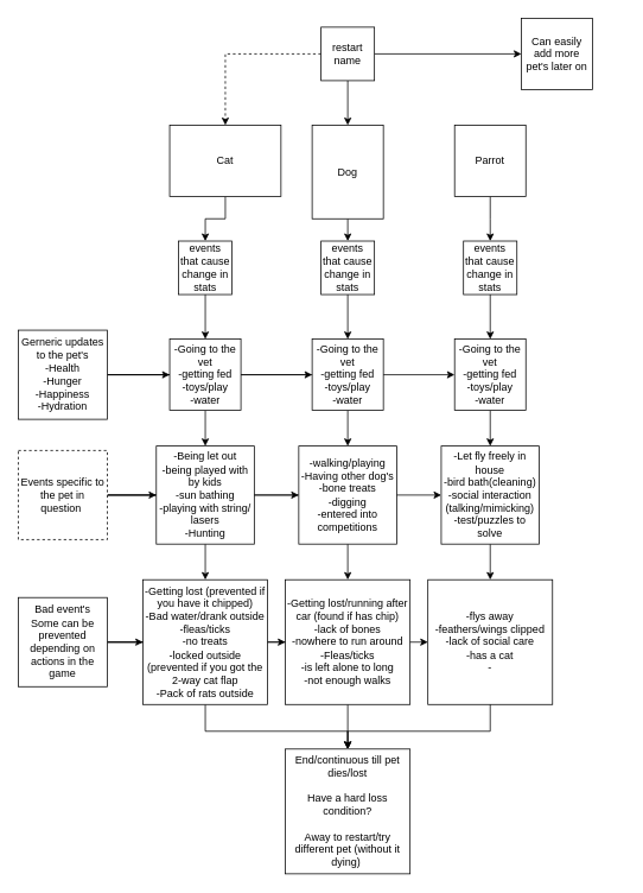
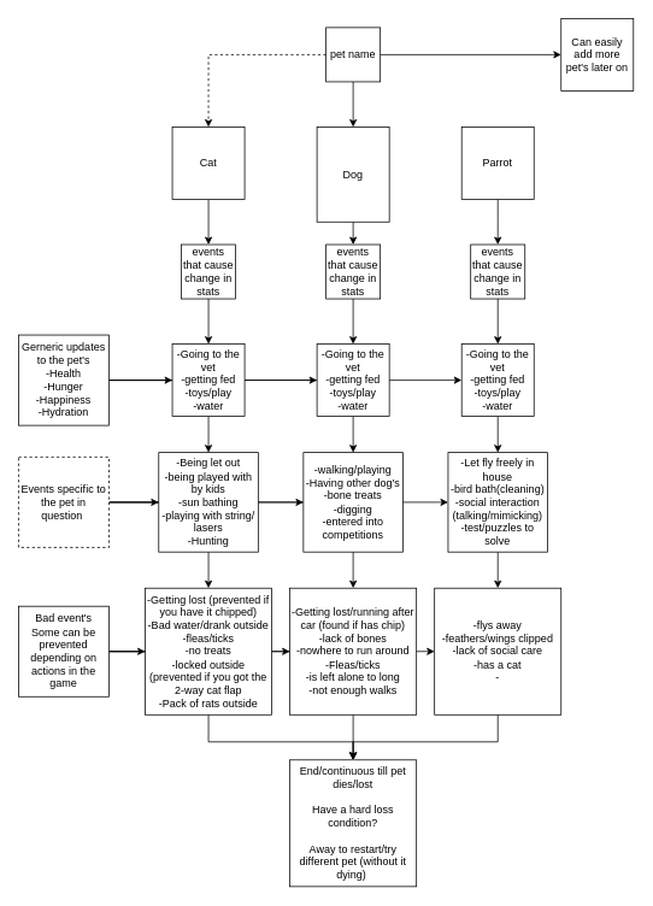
  <mxCell id="0" />
  <mxCell id="1" parent="0" />
  <mxCell id="2" style="edgeStyle=orthogonalEdgeStyle;rounded=0;orthogonalLoop=1;jettySize=auto;html=1;entryX=0;entryY=0.5;entryDx=0;entryDy=0;" edge="1" parent="1" source="28" target="24"><mxGeometry relative="1" as="geometry" /></mxCell>
  <mxCell id="3" style="edgeStyle=orthogonalEdgeStyle;rounded=0;orthogonalLoop=1;jettySize=auto;html=1;entryX=0;entryY=0.5;entryDx=0;entryDy=0;" edge="1" parent="1" source="28" target="26"><mxGeometry relative="1" as="geometry" /></mxCell>
  <mxCell id="4" style="edgeStyle=orthogonalEdgeStyle;rounded=0;orthogonalLoop=1;jettySize=auto;html=1;entryX=0.5;entryY=0;entryDx=0;entryDy=0;dashed=1;" edge="1" parent="1" source="7" target="13"><mxGeometry relative="1" as="geometry" /></mxCell>
  <mxCell id="5" style="edgeStyle=orthogonalEdgeStyle;rounded=0;orthogonalLoop=1;jettySize=auto;html=1;exitX=0.5;exitY=1;exitDx=0;exitDy=0;entryX=0.5;entryY=0;entryDx=0;entryDy=0;" edge="1" parent="1" source="7" target="9"><mxGeometry relative="1" as="geometry" /></mxCell>
  <mxCell id="6" style="edgeStyle=orthogonalEdgeStyle;rounded=0;orthogonalLoop=1;jettySize=auto;html=1;" edge="1" parent="1" source="7" target="14"><mxGeometry relative="1" as="geometry" /></mxCell>
- <mxCell id="7" value="restart name" style="whiteSpace=wrap;html=1;aspect=fixed;" vertex="1" parent="1"><mxGeometry x="360" y="30" width="60" height="60" as="geometry" /></mxCell>
+ <mxCell id="7" value="pet name" style="whiteSpace=wrap;html=1;aspect=fixed;" vertex="1" parent="1"><mxGeometry x="360" y="30" width="60" height="60" as="geometry" /></mxCell>
  <mxCell id="8" style="edgeStyle=orthogonalEdgeStyle;rounded=0;orthogonalLoop=1;jettySize=auto;html=1;exitX=0.5;exitY=1;exitDx=0;exitDy=0;entryX=0.5;entryY=0;entryDx=0;entryDy=0;" edge="1" parent="1" source="9"><mxGeometry relative="1" as="geometry"><mxPoint x="390" y="270" as="targetPoint" /></mxGeometry></mxCell>
  <mxCell id="9" value="Dog" style="whiteSpace=wrap;html=1;aspect=fixed;" vertex="1" parent="1"><mxGeometry x="350" y="140" width="80" height="105" as="geometry" /></mxCell>
  <mxCell id="10" style="edgeStyle=orthogonalEdgeStyle;rounded=0;orthogonalLoop=1;jettySize=auto;html=1;entryX=0.5;entryY=0;entryDx=0;entryDy=0;" edge="1" parent="1" source="11"><mxGeometry relative="1" as="geometry"><mxPoint x="550" y="270" as="targetPoint" /></mxGeometry></mxCell>
  <mxCell id="11" value="Parrot" style="whiteSpace=wrap;html=1;aspect=fixed;" vertex="1" parent="1"><mxGeometry x="510" y="140" width="80" height="80" as="geometry" /></mxCell>
  <mxCell id="12" style="edgeStyle=orthogonalEdgeStyle;rounded=0;orthogonalLoop=1;jettySize=auto;html=1;entryX=0.5;entryY=0;entryDx=0;entryDy=0;" edge="1" parent="1" source="13" target="16"><mxGeometry relative="1" as="geometry" /></mxCell>
- <mxCell id="13" value="Cat" style="whiteSpace=wrap;html=1;aspect=fixed;" vertex="1" parent="1"><mxGeometry x="190" y="140" width="125" height="80" as="geometry" /></mxCell>
- <mxCell id="14" value="Can easily add more pet's later on" style="whiteSpace=wrap;html=1;aspect=fixed;" vertex="1" parent="1"><mxGeometry x="585" y="20" width="80" height="80" as="geometry" /></mxCell>
+ <mxCell id="13" value="Cat" style="whiteSpace=wrap;html=1;aspect=fixed;" vertex="1" parent="1"><mxGeometry x="190" y="140" width="80" height="80" as="geometry" /></mxCell>
+ <mxCell id="14" value="Can easily add more pet's later on" style="whiteSpace=wrap;html=1;aspect=fixed;" vertex="1" parent="1"><mxGeometry x="620" y="20" width="80" height="80" as="geometry" /></mxCell>
  <mxCell id="15" style="edgeStyle=orthogonalEdgeStyle;rounded=0;orthogonalLoop=1;jettySize=auto;html=1;exitX=0.5;exitY=1;exitDx=0;exitDy=0;entryX=0.5;entryY=0;entryDx=0;entryDy=0;" edge="1" parent="1" source="16" target="22"><mxGeometry relative="1" as="geometry" /></mxCell>
  <mxCell id="16" value="events that cause change in stats" style="whiteSpace=wrap;html=1;aspect=fixed;" vertex="1" parent="1"><mxGeometry x="200" y="270" width="60" height="60" as="geometry" /></mxCell>
  <mxCell id="17" style="edgeStyle=orthogonalEdgeStyle;rounded=0;orthogonalLoop=1;jettySize=auto;html=1;exitX=0.5;exitY=1;exitDx=0;exitDy=0;entryX=0.5;entryY=0;entryDx=0;entryDy=0;" edge="1" parent="1" source="18" target="24"><mxGeometry relative="1" as="geometry" /></mxCell>
  <mxCell id="18" value="events that cause change in stats" style="whiteSpace=wrap;html=1;aspect=fixed;" vertex="1" parent="1"><mxGeometry x="360" y="270" width="60" height="60" as="geometry" /></mxCell>
  <mxCell id="19" style="edgeStyle=orthogonalEdgeStyle;rounded=0;orthogonalLoop=1;jettySize=auto;html=1;exitX=0.5;exitY=1;exitDx=0;exitDy=0;entryX=0.5;entryY=0;entryDx=0;entryDy=0;" edge="1" parent="1" source="20" target="26"><mxGeometry relative="1" as="geometry" /></mxCell>
  <mxCell id="20" value="events that cause change in stats" style="whiteSpace=wrap;html=1;aspect=fixed;" vertex="1" parent="1"><mxGeometry x="520" y="270" width="60" height="60" as="geometry" /></mxCell>
  <mxCell id="21" style="edgeStyle=orthogonalEdgeStyle;rounded=0;orthogonalLoop=1;jettySize=auto;html=1;entryX=0.5;entryY=0;entryDx=0;entryDy=0;" edge="1" parent="1" source="22" target="34"><mxGeometry relative="1" as="geometry" /></mxCell>
  <mxCell id="22" value="-Going to the vet&lt;br&gt;-getting fed&lt;br&gt;-toys/play&lt;br&gt;-water" style="whiteSpace=wrap;html=1;aspect=fixed;" vertex="1" parent="1"><mxGeometry x="190" y="380" width="80" height="80" as="geometry" /></mxCell>
  <mxCell id="23" style="edgeStyle=orthogonalEdgeStyle;rounded=0;orthogonalLoop=1;jettySize=auto;html=1;entryX=0.5;entryY=0;entryDx=0;entryDy=0;" edge="1" parent="1" source="24" target="36"><mxGeometry relative="1" as="geometry" /></mxCell>
  <mxCell id="24" value="-Going to the vet&lt;br&gt;-getting fed&lt;br&gt;-toys/play&lt;br&gt;-water" style="whiteSpace=wrap;html=1;aspect=fixed;" vertex="1" parent="1"><mxGeometry x="350" y="380" width="80" height="80" as="geometry" /></mxCell>
  <mxCell id="25" style="edgeStyle=orthogonalEdgeStyle;rounded=0;orthogonalLoop=1;jettySize=auto;html=1;exitX=0.5;exitY=1;exitDx=0;exitDy=0;entryX=0.5;entryY=0;entryDx=0;entryDy=0;" edge="1" parent="1" source="26" target="38"><mxGeometry relative="1" as="geometry" /></mxCell>
  <mxCell id="26" value="-Going to the vet&lt;br&gt;-getting fed&lt;br&gt;-toys/play&lt;br&gt;-water" style="whiteSpace=wrap;html=1;aspect=fixed;" vertex="1" parent="1"><mxGeometry x="510" y="380" width="80" height="80" as="geometry" /></mxCell>
  <mxCell id="27" style="edgeStyle=orthogonalEdgeStyle;rounded=0;orthogonalLoop=1;jettySize=auto;html=1;entryX=0;entryY=0.5;entryDx=0;entryDy=0;" edge="1" parent="1" source="28" target="22"><mxGeometry relative="1" as="geometry" /></mxCell>
  <mxCell id="28" value="Gerneric updates to the pet's&lt;br&gt;-Health&lt;br&gt;-Hunger&lt;br&gt;-Happiness&lt;br&gt;-Hydration" style="whiteSpace=wrap;html=1;aspect=fixed;" vertex="1" parent="1"><mxGeometry x="20" y="370" width="100" height="100" as="geometry" /></mxCell>
  <mxCell id="29" style="edgeStyle=orthogonalEdgeStyle;rounded=0;orthogonalLoop=1;jettySize=auto;html=1;entryX=0;entryY=0.5;entryDx=0;entryDy=0;" edge="1" parent="1" source="32" target="34"><mxGeometry relative="1" as="geometry" /></mxCell>
  <mxCell id="30" style="edgeStyle=orthogonalEdgeStyle;rounded=0;orthogonalLoop=1;jettySize=auto;html=1;entryX=0;entryY=0.5;entryDx=0;entryDy=0;" edge="1" parent="1" source="32" target="36"><mxGeometry relative="1" as="geometry" /></mxCell>
  <mxCell id="31" style="edgeStyle=orthogonalEdgeStyle;rounded=0;orthogonalLoop=1;jettySize=auto;html=1;entryX=0;entryY=0.5;entryDx=0;entryDy=0;" edge="1" parent="1" source="32" target="38"><mxGeometry relative="1" as="geometry" /></mxCell>
  <mxCell id="32" value="Events specific to the pet in question&amp;nbsp;" style="whiteSpace=wrap;html=1;aspect=fixed;dashed=1;" vertex="1" parent="1"><mxGeometry x="20" y="505" width="100" height="100" as="geometry" /></mxCell>
  <mxCell id="33" style="edgeStyle=orthogonalEdgeStyle;rounded=0;orthogonalLoop=1;jettySize=auto;html=1;entryX=0.5;entryY=0;entryDx=0;entryDy=0;" edge="1" parent="1" source="34" target="44"><mxGeometry relative="1" as="geometry" /></mxCell>
  <mxCell id="34" value="-Being let out&lt;br&gt;-being played with by kids&lt;br&gt;-sun bathing&lt;br&gt;-playing with string/ lasers&lt;br&gt;-Hunting" style="whiteSpace=wrap;html=1;aspect=fixed;" vertex="1" parent="1"><mxGeometry x="175" y="500" width="110" height="110" as="geometry" /></mxCell>
  <mxCell id="35" style="edgeStyle=orthogonalEdgeStyle;rounded=0;orthogonalLoop=1;jettySize=auto;html=1;entryX=0.5;entryY=0;entryDx=0;entryDy=0;" edge="1" parent="1" source="36" target="46"><mxGeometry relative="1" as="geometry" /></mxCell>
  <mxCell id="36" value="-walking/playing&lt;br&gt;-Having other dog's&lt;br&gt;-bone treats&lt;br&gt;-digging&lt;br&gt;-entered into competitions" style="whiteSpace=wrap;html=1;aspect=fixed;" vertex="1" parent="1"><mxGeometry x="335" y="500" width="110" height="110" as="geometry" /></mxCell>
  <mxCell id="37" style="edgeStyle=orthogonalEdgeStyle;rounded=0;orthogonalLoop=1;jettySize=auto;html=1;entryX=0.5;entryY=0;entryDx=0;entryDy=0;" edge="1" parent="1" source="38" target="47"><mxGeometry relative="1" as="geometry" /></mxCell>
  <mxCell id="38" value="-Let fly freely in house&lt;br&gt;-bird bath(cleaning)&lt;br&gt;-social interaction (talking/mimicking)&lt;br&gt;-test/puzzles to solve" style="whiteSpace=wrap;html=1;aspect=fixed;" vertex="1" parent="1"><mxGeometry x="495" y="500" width="110" height="110" as="geometry" /></mxCell>
  <mxCell id="39" style="edgeStyle=orthogonalEdgeStyle;rounded=0;orthogonalLoop=1;jettySize=auto;html=1;entryX=0;entryY=0.5;entryDx=0;entryDy=0;" edge="1" parent="1" source="42" target="44"><mxGeometry relative="1" as="geometry" /></mxCell>
  <mxCell id="40" style="edgeStyle=orthogonalEdgeStyle;rounded=0;orthogonalLoop=1;jettySize=auto;html=1;" edge="1" parent="1" source="42" target="46"><mxGeometry relative="1" as="geometry" /></mxCell>
  <mxCell id="41" style="edgeStyle=orthogonalEdgeStyle;rounded=0;orthogonalLoop=1;jettySize=auto;html=1;" edge="1" parent="1" source="42" target="47"><mxGeometry relative="1" as="geometry" /></mxCell>
  <mxCell id="42" value="Bad event's&lt;br&gt;Some can be prevented depending on actions in the game" style="whiteSpace=wrap;html=1;aspect=fixed;" vertex="1" parent="1"><mxGeometry x="20" y="670" width="100" height="100" as="geometry" /></mxCell>
  <mxCell id="43" style="edgeStyle=orthogonalEdgeStyle;rounded=0;orthogonalLoop=1;jettySize=auto;html=1;entryX=0.5;entryY=0;entryDx=0;entryDy=0;" edge="1" parent="1" source="44" target="48"><mxGeometry relative="1" as="geometry"><Array as="points"><mxPoint x="230" y="820" /><mxPoint x="390" y="820" /></Array></mxGeometry></mxCell>
  <mxCell id="44" value="-Getting lost (prevented if you have it chipped)&lt;br&gt;-Bad water/drank outside&lt;br&gt;-fleas/ticks&lt;br&gt;-no treats&lt;br&gt;-locked outside (prevented if you got the 2-way cat flap&lt;br&gt;-Pack of rats outside" style="whiteSpace=wrap;html=1;aspect=fixed;" vertex="1" parent="1"><mxGeometry x="160" y="650" width="140" height="140" as="geometry" /></mxCell>
  <mxCell id="45" style="edgeStyle=orthogonalEdgeStyle;rounded=0;orthogonalLoop=1;jettySize=auto;html=1;" edge="1" parent="1" source="46"><mxGeometry relative="1" as="geometry"><mxPoint x="390" y="840" as="targetPoint" /></mxGeometry></mxCell>
  <mxCell id="46" value="-Getting lost/running after car (found if has chip)&lt;br&gt;-lack of bones&lt;br&gt;-nowhere to run around&lt;br&gt;-Fleas/ticks&lt;br&gt;-is left alone to long&lt;br&gt;-not enough walks" style="whiteSpace=wrap;html=1;aspect=fixed;" vertex="1" parent="1"><mxGeometry x="320" y="650" width="140" height="140" as="geometry" /></mxCell>
  <mxCell id="47" value="-flys away&lt;br&gt;-feathers/wings clipped&lt;br&gt;-lack of social care&lt;br&gt;-has a cat&lt;br&gt;-" style="whiteSpace=wrap;html=1;aspect=fixed;" vertex="1" parent="1"><mxGeometry x="480" y="650" width="140" height="140" as="geometry" /></mxCell>
  <mxCell id="48" value="End/continuous till pet dies/lost&lt;br&gt;&lt;br&gt;Have a hard loss condition?&lt;br&gt;&lt;br&gt;Away to restart/try different pet (without it dying)&amp;nbsp;" style="whiteSpace=wrap;html=1;aspect=fixed;" vertex="1" parent="1"><mxGeometry x="320" y="840" width="140" height="140" as="geometry" /></mxCell>
  <mxCell id="49" style="edgeStyle=orthogonalEdgeStyle;rounded=0;orthogonalLoop=1;jettySize=auto;html=1;entryX=0.5;entryY=0;entryDx=0;entryDy=0;" edge="1" parent="1" target="48"><mxGeometry relative="1" as="geometry"><mxPoint x="550" y="790" as="sourcePoint" /><mxPoint x="710" y="840" as="targetPoint" /><Array as="points"><mxPoint x="550" y="820" /><mxPoint x="390" y="820" /></Array></mxGeometry></mxCell>
